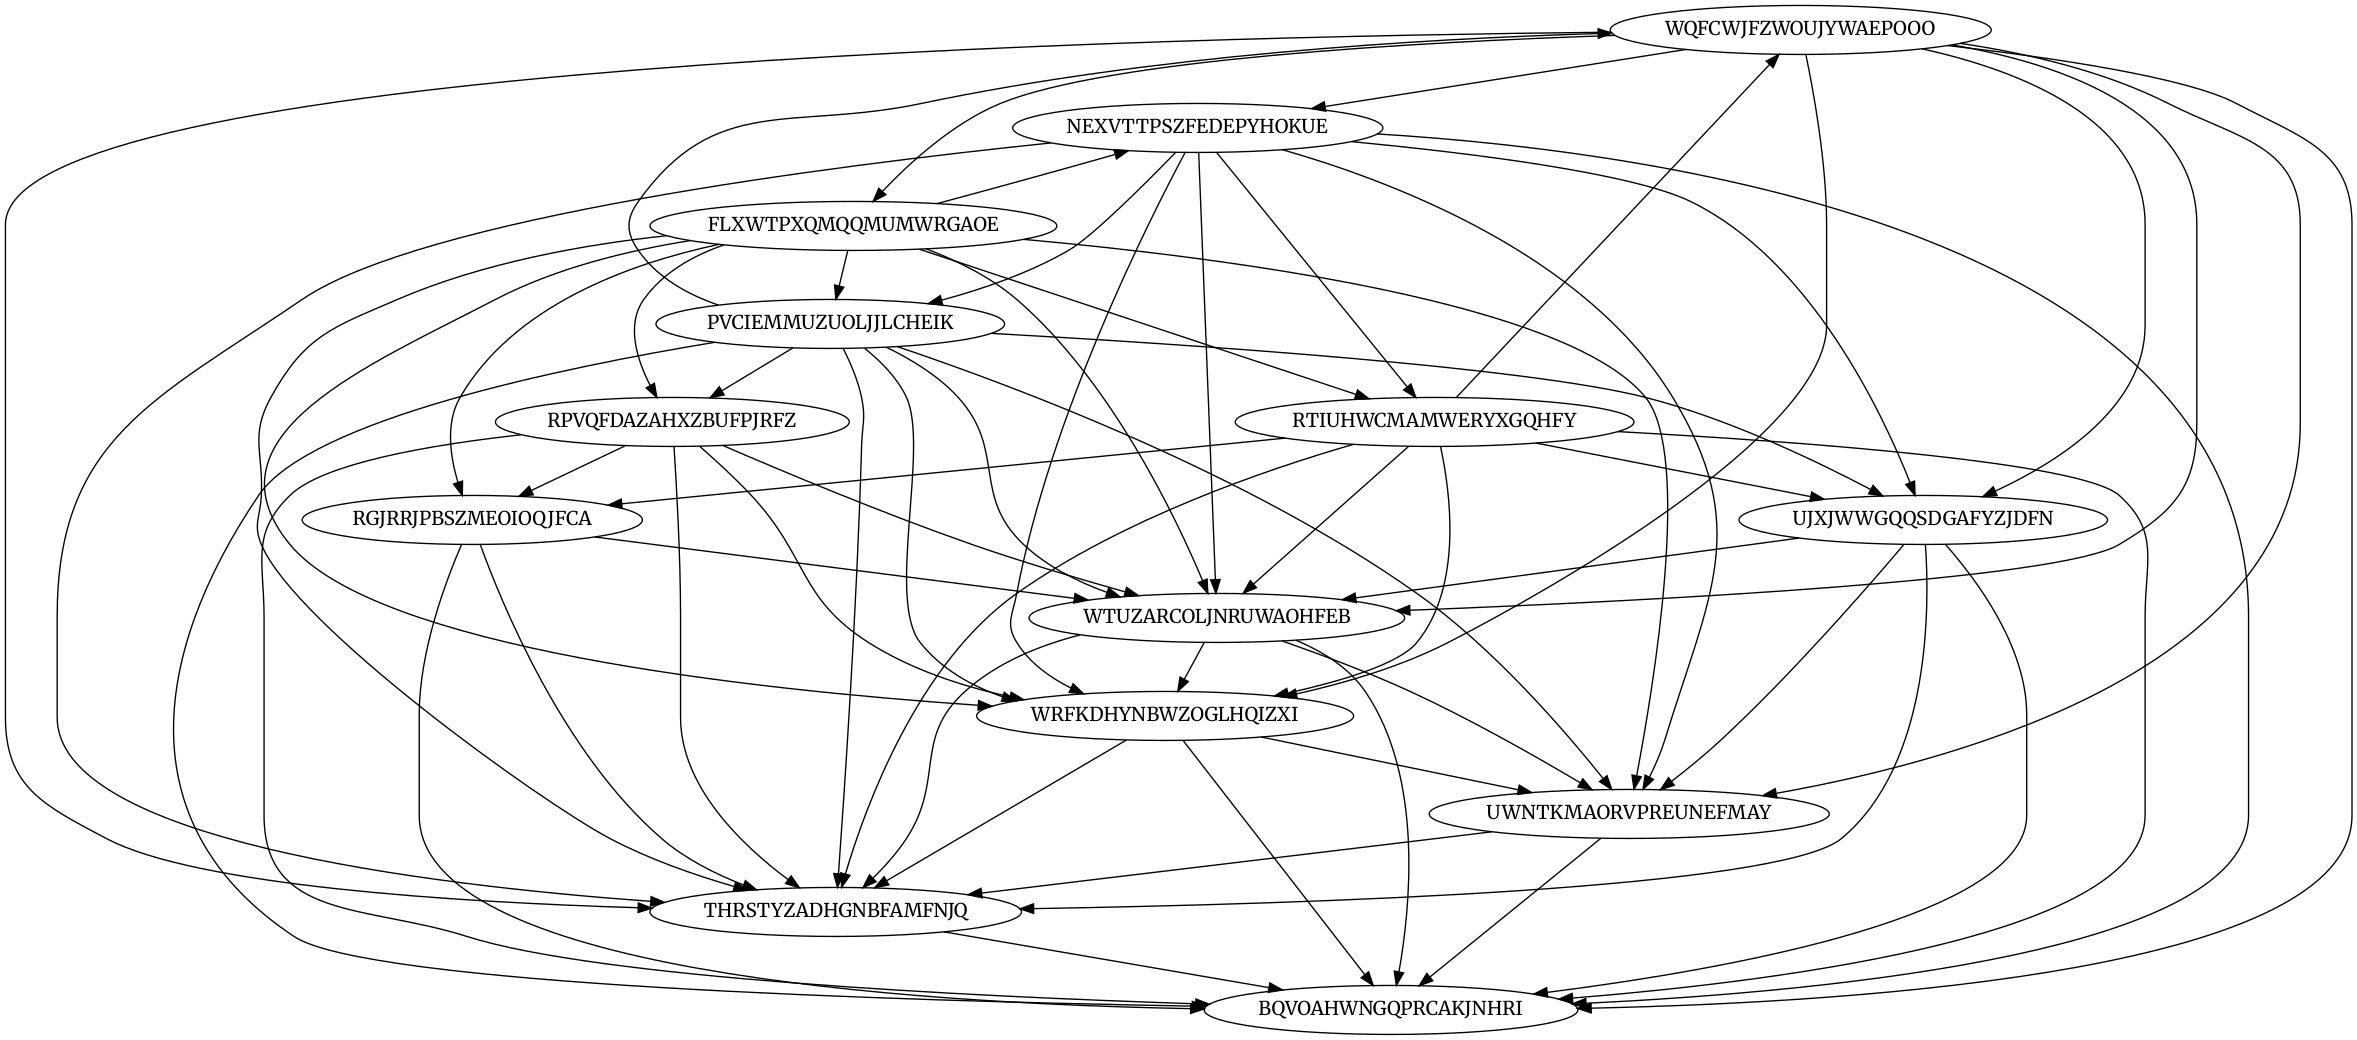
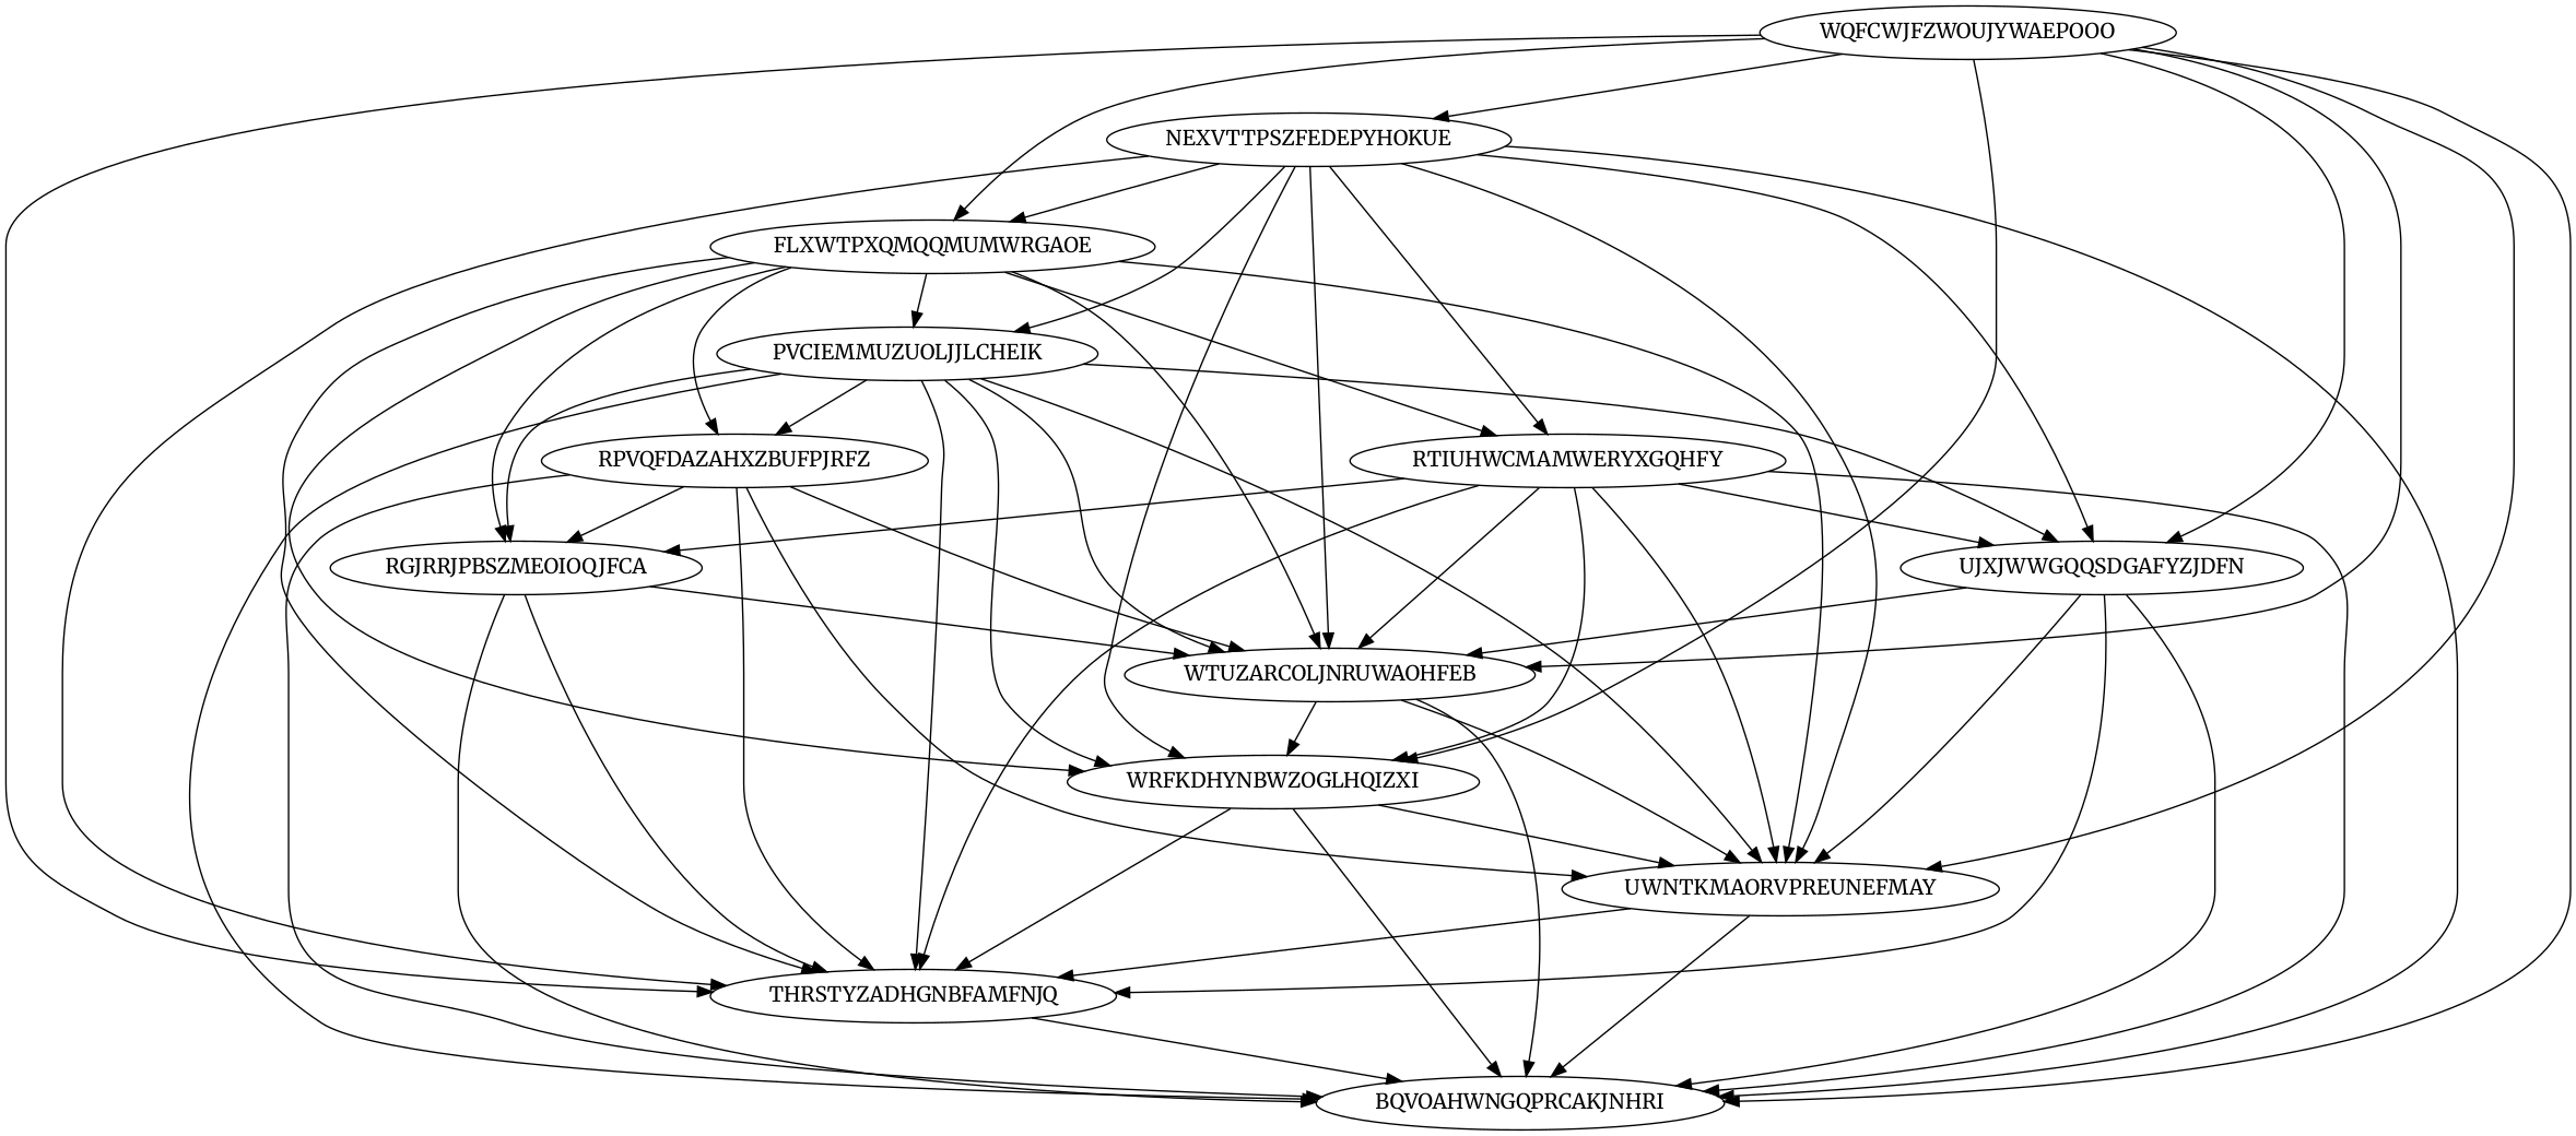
  digraph {
    fontname=Merriweather
    node [Weight=16 fontname=Merriweather]
    edge [Weight=16 fontname=Merriweather]
    WQFCWJFZWOUJYWAEPOOO [Weight=20]
    NEXVTTPSZFEDEPYHOKUE [Weight=18]
    FLXWTPXQMQQMUMWRGAOE [Weight=14]
    UJXJWWGQQSDGAFYZJDFN [Weight=12]
    WTUZARCOLJNRUWAOHFEB [Weight=17]
    WRFKDHYNBWZOGLHQIZXI
    UWNTKMAORVPREUNEFMAY
    THRSTYZADHGNBFAMFNJQ [Weight=11]
    BQVOAHWNGQPRCAKJNHRI [Weight=13]
    PVCIEMMUZUOLJJLCHEIK [Weight=11]
    RTIUHWCMAMWERYXGQHFY [Weight=15]
    RPVQFDAZAHXZBUFPJRFZ [Weight=13]
    RGJRRJPBSZMEOIOQJFCA [Weight=15]
    WQFCWJFZWOUJYWAEPOOO -> NEXVTTPSZFEDEPYHOKUE [Weight=10]
    WQFCWJFZWOUJYWAEPOOO -> FLXWTPXQMQQMUMWRGAOE [Weight=12]
    WQFCWJFZWOUJYWAEPOOO -> UJXJWWGQQSDGAFYZJDFN [Weight=17]
    WQFCWJFZWOUJYWAEPOOO -> WTUZARCOLJNRUWAOHFEB
    WQFCWJFZWOUJYWAEPOOO -> WRFKDHYNBWZOGLHQIZXI [Weight=15]
    WQFCWJFZWOUJYWAEPOOO -> UWNTKMAORVPREUNEFMAY [Weight=14]
    WQFCWJFZWOUJYWAEPOOO -> THRSTYZADHGNBFAMFNJQ [Weight=12]
    WQFCWJFZWOUJYWAEPOOO -> BQVOAHWNGQPRCAKJNHRI [Weight=13]
-   FLXWTPXQMQQMUMWRGAOE -> NEXVTTPSZFEDEPYHOKUE [Weight=14]
+   NEXVTTPSZFEDEPYHOKUE -> FLXWTPXQMQQMUMWRGAOE [Weight=14]
    NEXVTTPSZFEDEPYHOKUE -> UJXJWWGQQSDGAFYZJDFN [Weight=20]
    NEXVTTPSZFEDEPYHOKUE -> WTUZARCOLJNRUWAOHFEB
    NEXVTTPSZFEDEPYHOKUE -> WRFKDHYNBWZOGLHQIZXI [Weight=18]
    NEXVTTPSZFEDEPYHOKUE -> UWNTKMAORVPREUNEFMAY [Weight=13]
    NEXVTTPSZFEDEPYHOKUE -> THRSTYZADHGNBFAMFNJQ [Weight=20]
    NEXVTTPSZFEDEPYHOKUE -> BQVOAHWNGQPRCAKJNHRI [Weight=19]
    NEXVTTPSZFEDEPYHOKUE -> PVCIEMMUZUOLJJLCHEIK [Weight=11]
    NEXVTTPSZFEDEPYHOKUE -> RTIUHWCMAMWERYXGQHFY [Weight=15]
    FLXWTPXQMQQMUMWRGAOE -> WTUZARCOLJNRUWAOHFEB [Weight=12]
    FLXWTPXQMQQMUMWRGAOE -> WRFKDHYNBWZOGLHQIZXI [Weight=12]
    FLXWTPXQMQQMUMWRGAOE -> UWNTKMAORVPREUNEFMAY
    FLXWTPXQMQQMUMWRGAOE -> THRSTYZADHGNBFAMFNJQ [Weight=12]
    FLXWTPXQMQQMUMWRGAOE -> PVCIEMMUZUOLJJLCHEIK [Weight=17]
    FLXWTPXQMQQMUMWRGAOE -> RTIUHWCMAMWERYXGQHFY [Weight=17]
    FLXWTPXQMQQMUMWRGAOE -> RPVQFDAZAHXZBUFPJRFZ [Weight=15]
    FLXWTPXQMQQMUMWRGAOE -> RGJRRJPBSZMEOIOQJFCA [Weight=17]
    UJXJWWGQQSDGAFYZJDFN -> WTUZARCOLJNRUWAOHFEB [Weight=14]
    UJXJWWGQQSDGAFYZJDFN -> UWNTKMAORVPREUNEFMAY
    UJXJWWGQQSDGAFYZJDFN -> THRSTYZADHGNBFAMFNJQ [Weight=11]
    UJXJWWGQQSDGAFYZJDFN -> BQVOAHWNGQPRCAKJNHRI [Weight=15]
    WTUZARCOLJNRUWAOHFEB -> WRFKDHYNBWZOGLHQIZXI [Weight=13]
    WTUZARCOLJNRUWAOHFEB -> UWNTKMAORVPREUNEFMAY [Weight=10]
-   WTUZARCOLJNRUWAOHFEB -> THRSTYZADHGNBFAMFNJQ [Weight=13]
    WTUZARCOLJNRUWAOHFEB -> BQVOAHWNGQPRCAKJNHRI
    WRFKDHYNBWZOGLHQIZXI -> UWNTKMAORVPREUNEFMAY [Weight=10]
    WRFKDHYNBWZOGLHQIZXI -> THRSTYZADHGNBFAMFNJQ
    WRFKDHYNBWZOGLHQIZXI -> BQVOAHWNGQPRCAKJNHRI [Weight=11]
    UWNTKMAORVPREUNEFMAY -> THRSTYZADHGNBFAMFNJQ [Weight=14]
    UWNTKMAORVPREUNEFMAY -> BQVOAHWNGQPRCAKJNHRI [Weight=18]
    THRSTYZADHGNBFAMFNJQ -> BQVOAHWNGQPRCAKJNHRI [Weight=10]
    PVCIEMMUZUOLJJLCHEIK -> UJXJWWGQQSDGAFYZJDFN [Weight=18]
    PVCIEMMUZUOLJJLCHEIK -> WTUZARCOLJNRUWAOHFEB
    PVCIEMMUZUOLJJLCHEIK -> WRFKDHYNBWZOGLHQIZXI
    PVCIEMMUZUOLJJLCHEIK -> UWNTKMAORVPREUNEFMAY [Weight=13]
    PVCIEMMUZUOLJJLCHEIK -> THRSTYZADHGNBFAMFNJQ [Weight=10]
    PVCIEMMUZUOLJJLCHEIK -> BQVOAHWNGQPRCAKJNHRI
    PVCIEMMUZUOLJJLCHEIK -> RPVQFDAZAHXZBUFPJRFZ [Weight=14]
-   PVCIEMMUZUOLJJLCHEIK -> WQFCWJFZWOUJYWAEPOOO
+   PVCIEMMUZUOLJJLCHEIK -> RGJRRJPBSZMEOIOQJFCA
    RTIUHWCMAMWERYXGQHFY -> UJXJWWGQQSDGAFYZJDFN [Weight=10]
    RTIUHWCMAMWERYXGQHFY -> WTUZARCOLJNRUWAOHFEB [Weight=10]
    RTIUHWCMAMWERYXGQHFY -> WRFKDHYNBWZOGLHQIZXI [Weight=12]
-   RTIUHWCMAMWERYXGQHFY -> WQFCWJFZWOUJYWAEPOOO [Weight=11]
+   RTIUHWCMAMWERYXGQHFY -> UWNTKMAORVPREUNEFMAY [Weight=11]
    RTIUHWCMAMWERYXGQHFY -> THRSTYZADHGNBFAMFNJQ [Weight=14]
    RTIUHWCMAMWERYXGQHFY -> BQVOAHWNGQPRCAKJNHRI [Weight=18]
    RTIUHWCMAMWERYXGQHFY -> RGJRRJPBSZMEOIOQJFCA [Weight=17]
    RPVQFDAZAHXZBUFPJRFZ -> WTUZARCOLJNRUWAOHFEB [Weight=17]
-   RPVQFDAZAHXZBUFPJRFZ -> WRFKDHYNBWZOGLHQIZXI [Weight=11]
+   RPVQFDAZAHXZBUFPJRFZ -> UWNTKMAORVPREUNEFMAY [Weight=11]
    RPVQFDAZAHXZBUFPJRFZ -> THRSTYZADHGNBFAMFNJQ [Weight=15]
    RPVQFDAZAHXZBUFPJRFZ -> BQVOAHWNGQPRCAKJNHRI [Weight=19]
    RPVQFDAZAHXZBUFPJRFZ -> RGJRRJPBSZMEOIOQJFCA [Weight=10]
    RGJRRJPBSZMEOIOQJFCA -> WTUZARCOLJNRUWAOHFEB [Weight=14]
    RGJRRJPBSZMEOIOQJFCA -> THRSTYZADHGNBFAMFNJQ [Weight=12]
    RGJRRJPBSZMEOIOQJFCA -> BQVOAHWNGQPRCAKJNHRI
  }
